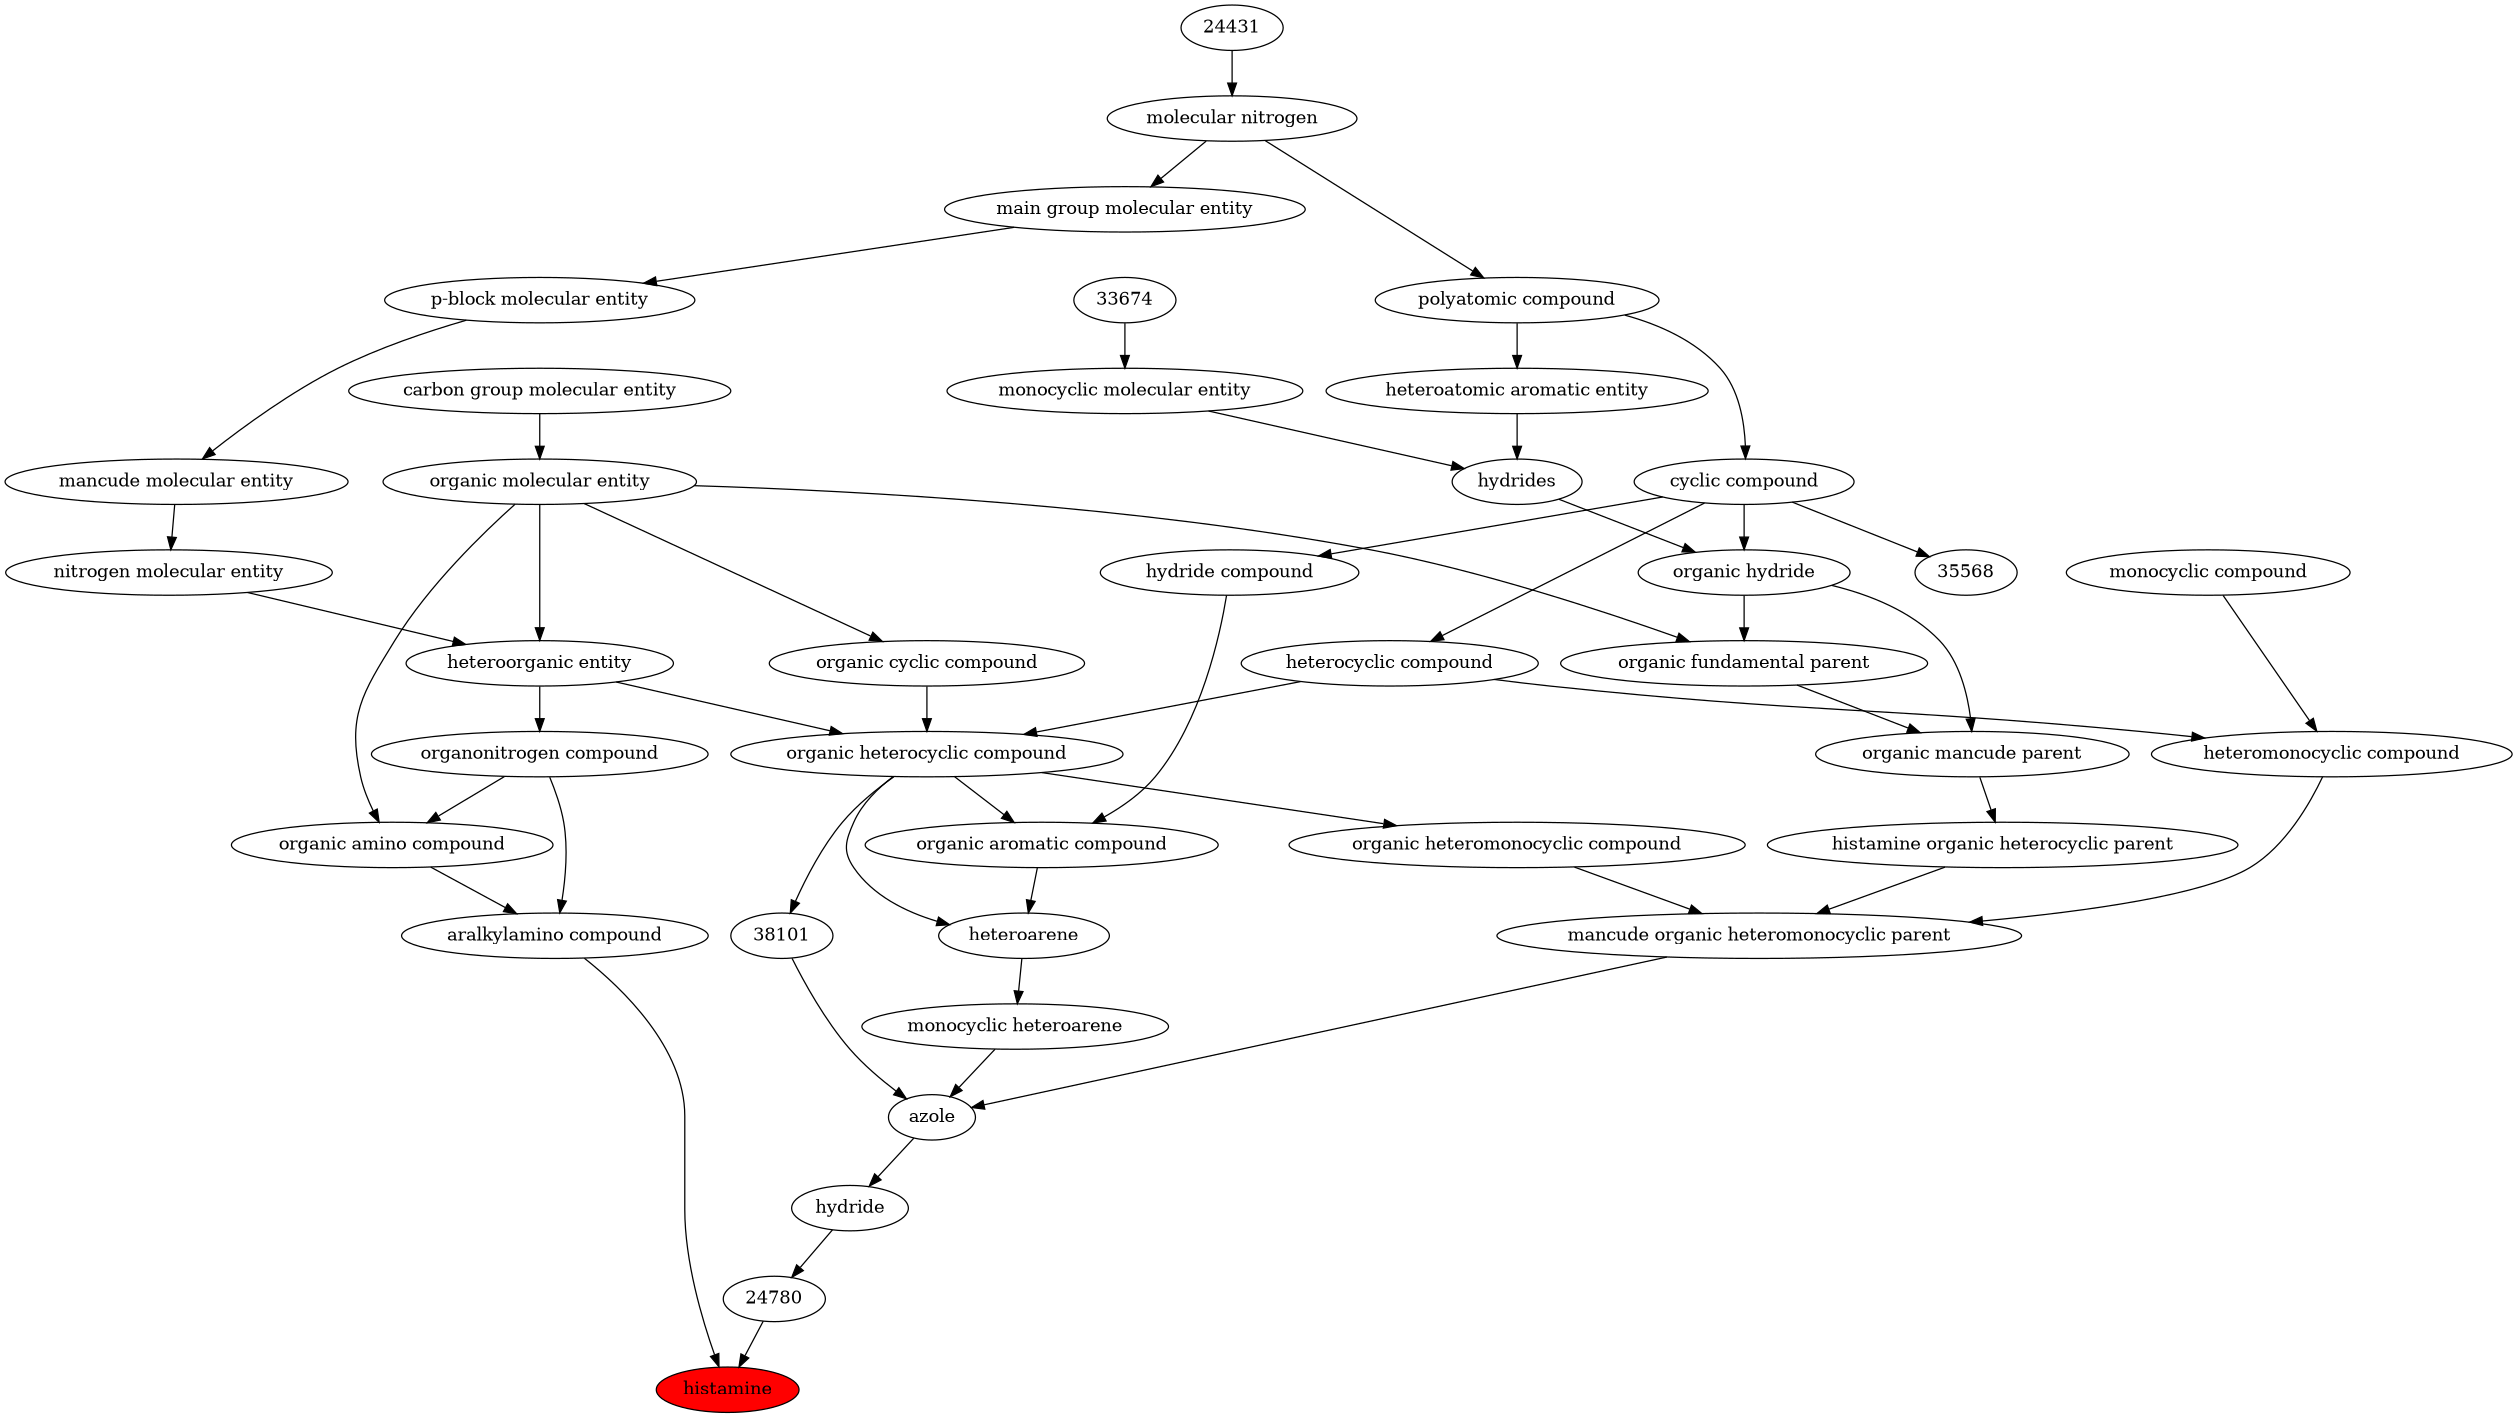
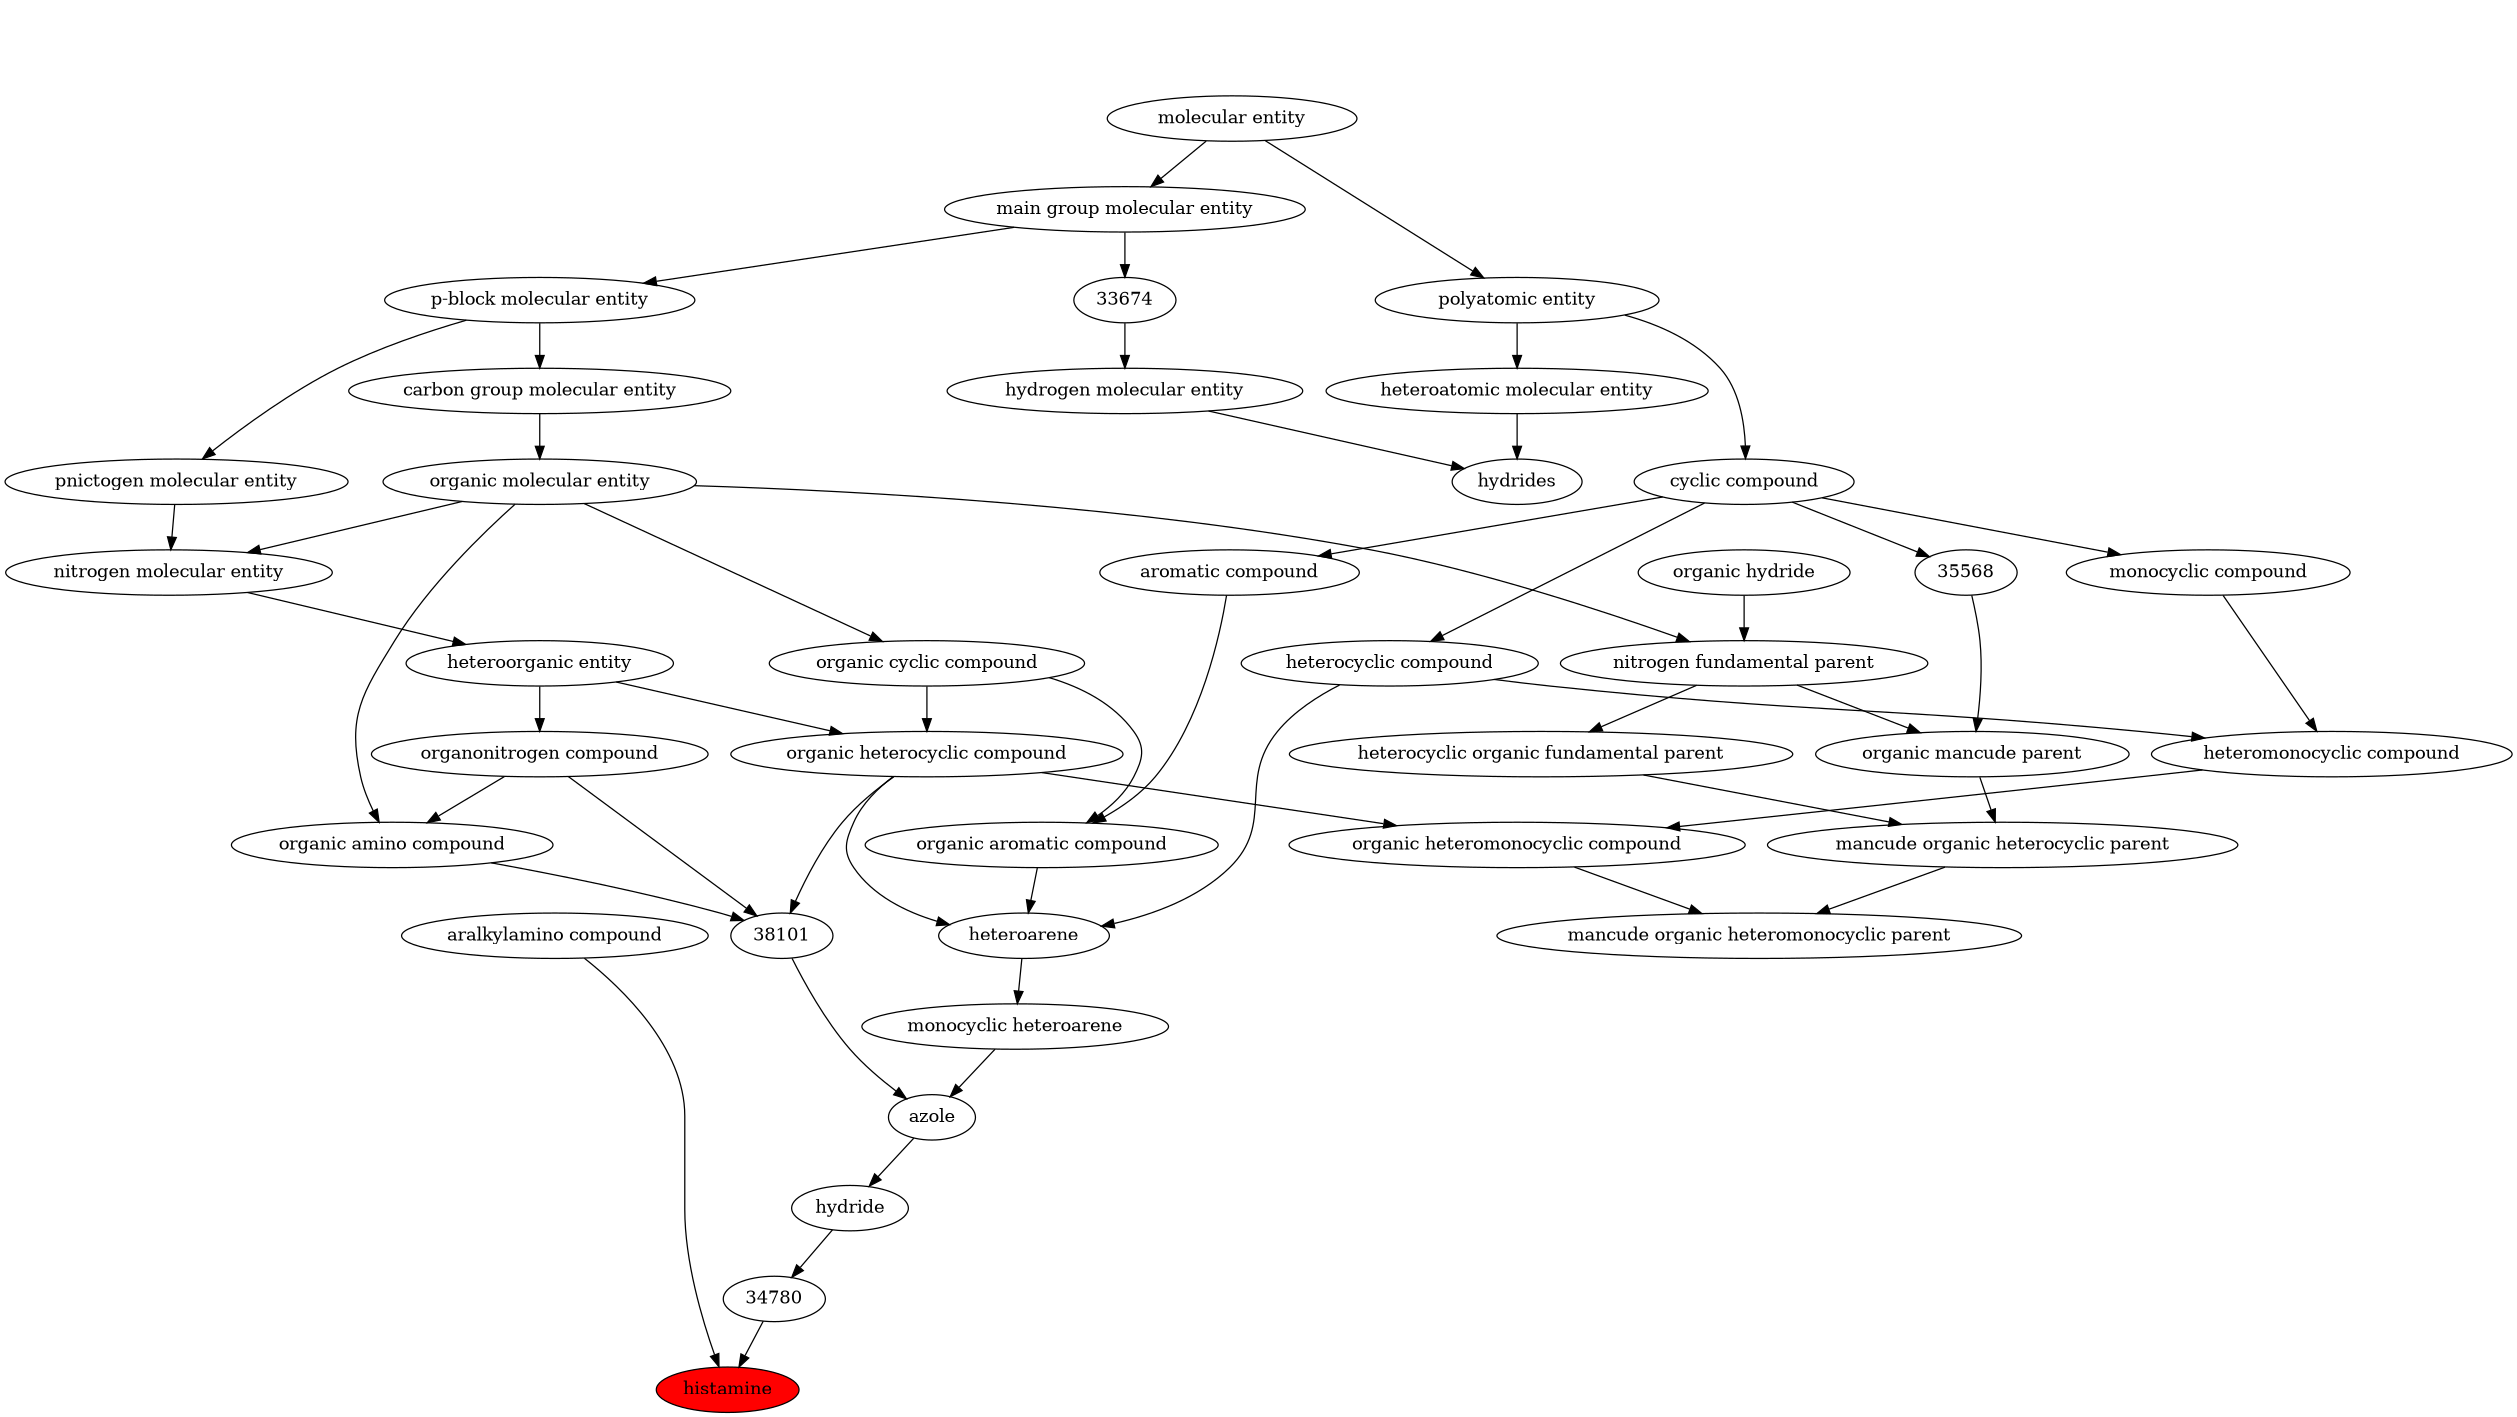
  digraph {
    n1 [fillcolor=red label=histamine style=filled]
    n2 [label="aralkylamino compound"]
-   n3 [label=24780]
+   n3 [label=34780]
    n4 [label="organic amino compound"]
    n5 [label=hydride]
    n6 [label="organic molecular entity"]
    n7 [label="heteroorganic entity"]
    n8 [label="organic cyclic compound"]
-   n9 [label="organic fundamental parent"]
+   n9 [label="nitrogen fundamental parent"]
    n10 [label="organonitrogen compound"]
    n11 [label="organic heterocyclic compound"]
    n12 [label="organic aromatic compound"]
    n13 [label="organic mancude parent"]
+   n14 [label="heterocyclic organic fundamental parent"]
    n15 [label=38101]
    n16 [label=azole]
    n17 [label="carbon group molecular entity"]
    n18 [label="nitrogen molecular entity"]
    n19 [label="organic heteromonocyclic compound"]
    n20 [label=heteroarene]
    n21 [label="mancude organic heteromonocyclic parent"]
    n22 [label="monocyclic heteroarene"]
    n23 [label="p-block molecular entity"]
-   n24 [label="mancude molecular entity"]
-   n25 [label="histamine organic heterocyclic parent"]
+   n24 [label="pnictogen molecular entity"]
+   n25 [label="mancude organic heterocyclic parent"]
    n26 [label="main group molecular entity"]
    n27 [label=33674]
-   n28 [label="monocyclic molecular entity"]
+   n28 [label="hydrogen molecular entity"]
    n29 [label="heteromonocyclic compound"]
    n30 [label="heterocyclic compound"]
-   n31 [label="molecular nitrogen"]
-   n32 [label="polyatomic compound"]
+   n31 [label="molecular entity"]
+   n32 [label="polyatomic entity"]
    n33 [label="cyclic compound"]
-   n34 [label="heteroatomic aromatic entity"]
+   n34 [label="heteroatomic molecular entity"]
    n35 [label="monocyclic compound"]
    n36 [label=35568]
-   n37 [label="hydride compound"]
-   n38 [label=24431]
+   n37 [label="aromatic compound"]
    n39 [label="organic hydride"]
    n40 [label=hydrides]
    n2 -> n1
    n3 -> n1
-   n4 -> n2
+   n4 -> n15
    n5 -> n3
    n6 -> n4
-   n6 -> n7
+   n6 -> n18
    n6 -> n8
    n6 -> n9
    n7 -> n10
    n7 -> n11
    n8 -> n11
-   n11 -> n12
+   n8 -> n12
    n9 -> n13
+   n9 -> n14
    n10 -> n4
-   n10 -> n2
+   n10 -> n15
    n11 -> n15
    n11 -> n19
    n11 -> n20
    n12 -> n20
    n13 -> n25
+   n14 -> n25
    n15 -> n16
    n16 -> n5
    n17 -> n6
    n18 -> n7
    n19 -> n21
    n20 -> n22
-   n21 -> n16
    n22 -> n16
+   n23 -> n17
    n23 -> n24
    n24 -> n18
    n25 -> n21
    n26 -> n23
+   n26 -> n27
    n27 -> n28
    n28 -> n40
-   n29 -> n21
-   n30 -> n11
+   n29 -> n19
+   n30 -> n20
    n30 -> n29
    n31 -> n26
    n31 -> n32
    n32 -> n33
    n32 -> n34
    n33 -> n30
-   n33 -> n39
+   n33 -> n35
    n33 -> n36
    n33 -> n37
    n34 -> n40
    n35 -> n29
-   n39 -> n13
+   n36 -> n13
    n37 -> n12
-   n38 -> n31
    n39 -> n9
-   n40 -> n39
  }
